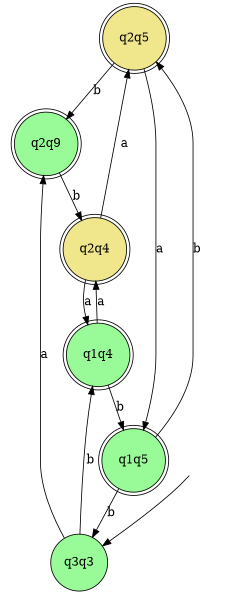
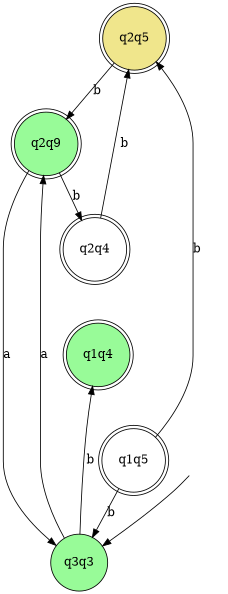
  digraph {
    rankdir=TB
    node [fillcolor=palegreen shape=doublecircle style=filled]
    q2q5 [fillcolor=khaki]
    n2 [label=q2q9]
-   q1q5
-   q2q4 [fillcolor=khaki]
+   q1q5 [fillcolor=white]
+   q2q4 [fillcolor=white]
    n5 [label=q3q3 shape=circle]
    q1q4
    "" [fillcolor=white shape=none]
    q2q5 -> n2 [label=b]
-   q2q5 -> q1q5 [label=a]
    n2 -> q2q4 [label=b]
+   n2 -> n5 [label=a]
    q1q5 -> q2q5 [label=b]
    q1q5 -> n5 [label=b]
-   q2q4 -> q2q5 [label=a]
-   q2q4 -> q1q4 [label=a]
+   q2q4 -> q2q5 [label=b]
    n5 -> n2 [label=a]
    n5 -> q1q4 [label=b]
-   q1q4 -> q1q5 [label=b]
-   q1q4 -> q2q4 [label=a]
    "" -> n5
  }
